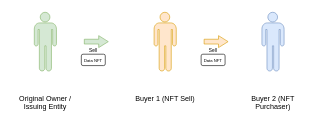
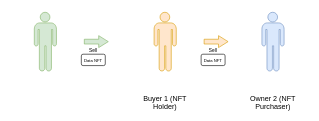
  <mxCell id="0" />
  <mxCell id="1" parent="0" />
  <mxCell id="2" value="" style="shape=mxgraph.signs.people.man_1;html=1;pointerEvents=1;fillColor=#d5e8d4;strokeColor=#82b366;verticalLabelPosition=bottom;verticalAlign=top;align=center;" parent="1" vertex="1"><mxGeometry x="56.5" y="20" width="37" height="98" as="geometry" /></mxCell>
- <mxCell id="3" value="Original Owner / Issuing Entity" style="text;whiteSpace=wrap;html=1;align=center;" parent="1" vertex="1"><mxGeometry x="20" y="150" width="110" height="30" as="geometry" /></mxCell>
  <mxCell id="4" value="" style="shape=mxgraph.signs.people.man_1;html=1;pointerEvents=1;strokeColor=#d79b00;verticalLabelPosition=bottom;verticalAlign=top;align=center;fillColor=#ffe6cc;" parent="1" vertex="1"><mxGeometry x="256.5" y="20" width="37" height="98" as="geometry" /></mxCell>
  <mxCell id="5" value="" style="shape=mxgraph.signs.people.man_1;html=1;pointerEvents=1;fillColor=#dae8fc;strokeColor=#6c8ebf;verticalLabelPosition=bottom;verticalAlign=top;align=center;" parent="1" vertex="1"><mxGeometry x="436.5" y="20" width="37" height="98" as="geometry" /></mxCell>
- <mxCell id="6" value="Buyer 1 (NFT Sell)" style="text;whiteSpace=wrap;html=1;align=center;" parent="1" vertex="1"><mxGeometry x="220" y="150" width="110" height="30" as="geometry" /></mxCell>
- <mxCell id="7" value="Buyer 2 (NFT Purchaser)" style="text;whiteSpace=wrap;html=1;align=center;" parent="1" vertex="1"><mxGeometry x="400" y="150" width="110" height="30" as="geometry" /></mxCell>
+ <mxCell id="6" value="Buyer 1 (NFT Holder)" style="text;whiteSpace=wrap;html=1;align=center;" parent="1" vertex="1"><mxGeometry x="220" y="150" width="110" height="30" as="geometry" /></mxCell>
+ <mxCell id="7" value="Owner 2 (NFT Purchaser)" style="text;whiteSpace=wrap;html=1;align=center;" parent="1" vertex="1"><mxGeometry x="400" y="150" width="110" height="30" as="geometry" /></mxCell>
  <mxCell id="8" value="" style="shape=singleArrow;whiteSpace=wrap;html=1;arrowWidth=0.4;arrowSize=0.4;verticalAlign=top;strokeColor=#d79b00;fillColor=#ffe6cc;" vertex="1" parent="1"><mxGeometry x="340" y="59" width="40" height="20" as="geometry" /></mxCell>
  <mxCell id="9" value="" style="shape=singleArrow;whiteSpace=wrap;html=1;arrowWidth=0.4;arrowSize=0.4;verticalAlign=top;strokeColor=#82b366;fillColor=#d5e8d4;" vertex="1" parent="1"><mxGeometry x="140" y="59" width="40" height="20" as="geometry" /></mxCell>
  <mxCell id="10" value="&lt;font style=&quot;font-size: 8px&quot;&gt;Sell&lt;/font&gt;" style="text;whiteSpace=wrap;html=1;align=center;" vertex="1" parent="1"><mxGeometry x="130" y="69" width="50" height="10" as="geometry" /></mxCell>
  <mxCell id="11" value="&lt;div&gt;&lt;span style=&quot;font-size: 7px ; line-height: 0%&quot;&gt;Data NFT&lt;/span&gt;&lt;/div&gt;" style="rounded=1;whiteSpace=wrap;html=1;align=center;" vertex="1" parent="1"><mxGeometry x="135" y="90" width="40" height="19" as="geometry" /></mxCell>
  <mxCell id="12" value="&lt;font style=&quot;font-size: 8px&quot;&gt;Sell&lt;/font&gt;" style="text;whiteSpace=wrap;html=1;align=center;" vertex="1" parent="1"><mxGeometry x="330" y="69" width="50" height="10" as="geometry" /></mxCell>
  <mxCell id="13" value="&lt;div&gt;&lt;span style=&quot;font-size: 7px ; line-height: 0%&quot;&gt;Data NFT&lt;/span&gt;&lt;/div&gt;" style="rounded=1;whiteSpace=wrap;html=1;align=center;" vertex="1" parent="1"><mxGeometry x="335" y="90" width="40" height="19" as="geometry" /></mxCell>
